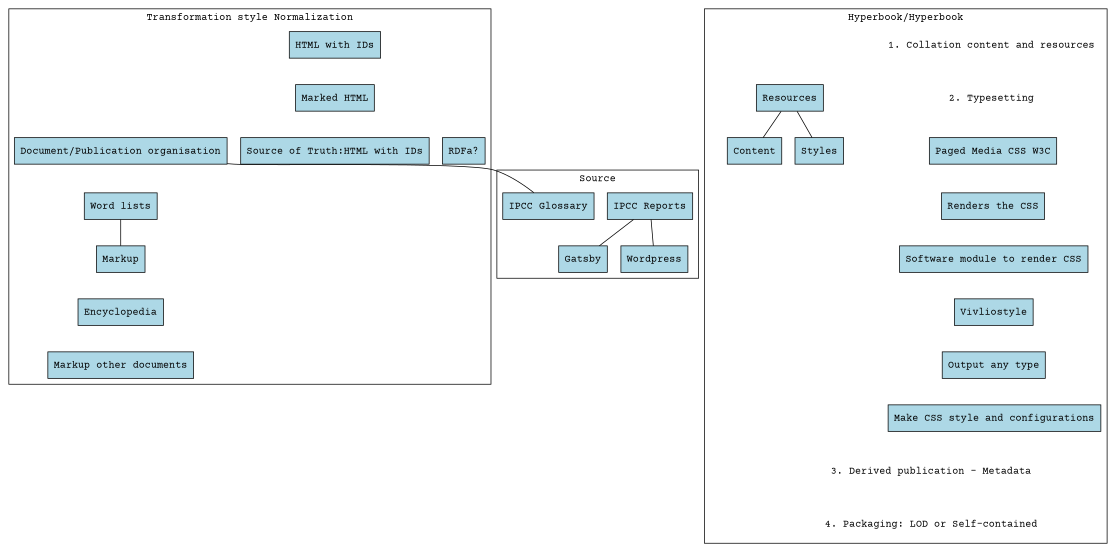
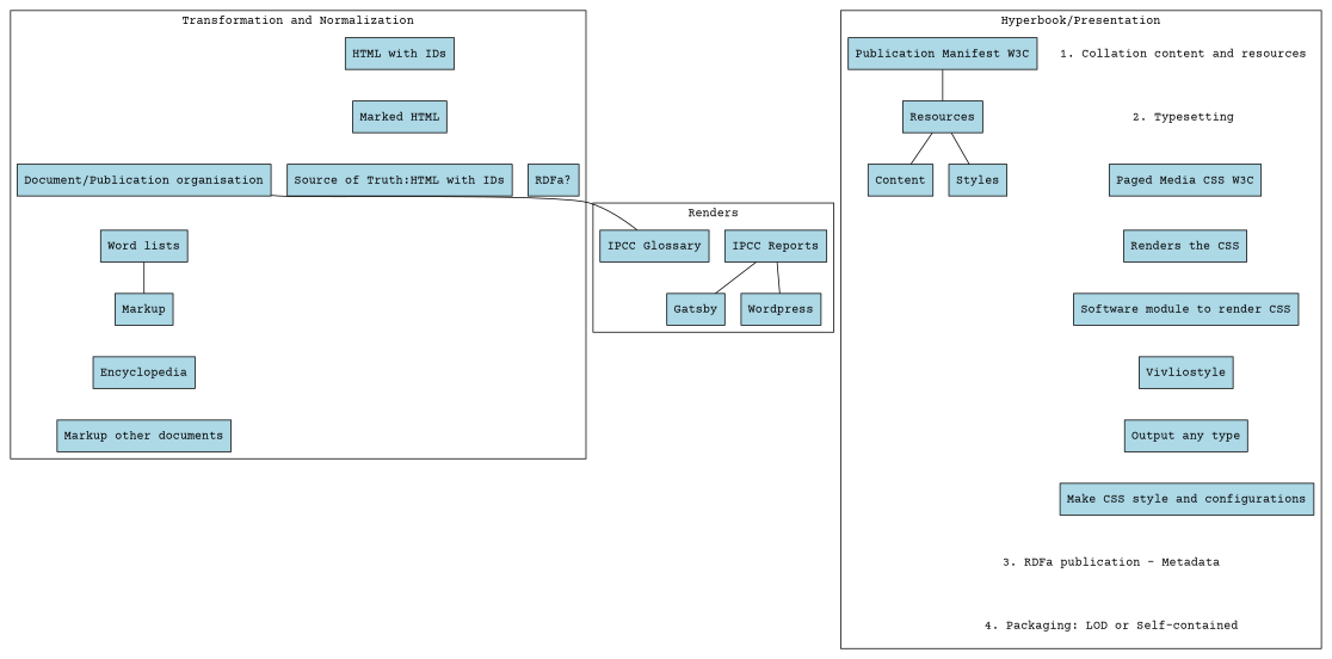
  digraph {
    fontname="Courier Prime"
    node [fillcolor="#ADD8E6" fontname="Courier Prime" shape=box style=filled]
    edge [fontname="Courier Prime" style=invis]
    "IPCC Reports"
    "IPCC Glossary"
    Gatsby
    Wordpress
    "HTML with IDs"
    "Marked HTML"
    "Document/Publication organisation"
    "Source of Truth:HTML with IDs"
    "RDFa?"
    "Word lists"
    n11 [label=Markup]
    Encyclopedia
    "Markup other documents"
    "1. Collation content and resources" [shape=none fillcolor="" style=""]
    "2. Typesetting" [shape=none fillcolor="" style=""]
-   "3. Derived publication - Metadata" [shape=none fillcolor="" style=""]
+   "3. Derived publication - Metadata" [shape=none label="3. RDFa publication - Metadata" fillcolor="" style=""]
    "4. Packaging: LOD or Self-contained" [shape=none fillcolor="" style=""]
+   "Publication Manifest W3C"
    Resources
    Content
    Styles
    "Paged Media CSS W3C"
    "Renders the CSS"
    "Software module to render CSS"
    Vivliostyle
    "Output any type"
    "Make CSS style and configurations"
    subgraph cluster_1 {
-     label=Source
+     label=Renders
      "IPCC Reports"
      "IPCC Glossary"
      Gatsby
      Wordpress
    }
    subgraph cluster_2 {
-     label="Transformation style Normalization"
+     label="Transformation and Normalization"
      "HTML with IDs"
      "Marked HTML"
      "Document/Publication organisation"
      "Source of Truth:HTML with IDs"
      "RDFa?"
      "Word lists"
      n11
      Encyclopedia
      "Markup other documents"
    }
    subgraph cluster_3 {
-     label="Hyperbook/Hyperbook"
+     label="Hyperbook/Presentation"
+     "Publication Manifest W3C"
      Resources
      Content
      Styles
      "Paged Media CSS W3C"
      "Renders the CSS"
      "Software module to render CSS"
      Vivliostyle
      "Output any type"
      "Make CSS style and configurations"
      subgraph sub_4 {
        label="Hyperbook/Presentation"
        rank=same
        "1. Collation content and resources"
      }
      subgraph sub_5 {
        label="Hyperbook/Presentation"
        rank=same
        "2. Typesetting"
      }
      subgraph sub_6 {
        label="Hyperbook/Presentation"
        rank=same
        "3. Derived publication - Metadata"
      }
      subgraph sub_7 {
        label="Hyperbook/Presentation"
        rank=same
        "4. Packaging: LOD or Self-contained"
      }
    }
    "IPCC Reports" -> Gatsby [arrowhead=fused style=""]
    "IPCC Reports" -> Wordpress [arrowhead=fused style=""]
    "HTML with IDs" -> "Marked HTML"
    "Marked HTML" -> "Document/Publication organisation"
    "Marked HTML" -> "Source of Truth:HTML with IDs"
    "Marked HTML" -> "RDFa?"
    "Document/Publication organisation" -> "IPCC Glossary" [arrowhead=fused style=""]
    "Document/Publication organisation" -> "Word lists"
    "Word lists" -> n11 [arrowhead=fused style=""]
    n11 -> Encyclopedia
    Encyclopedia -> "Markup other documents"
    "1. Collation content and resources" -> "2. Typesetting"
    "2. Typesetting" -> "3. Derived publication - Metadata"
    "2. Typesetting" -> "Paged Media CSS W3C"
    "3. Derived publication - Metadata" -> "4. Packaging: LOD or Self-contained"
+   "Publication Manifest W3C" -> Resources [arrowhead=fused style=""]
    Resources -> Content [arrowhead=fused style=""]
    Resources -> Styles [arrowhead=fused style=""]
    "Paged Media CSS W3C" -> "Renders the CSS"
    "Renders the CSS" -> "Software module to render CSS"
    "Software module to render CSS" -> Vivliostyle
    Vivliostyle -> "Output any type"
    "Output any type" -> "Make CSS style and configurations"
    "Make CSS style and configurations" -> "3. Derived publication - Metadata"
  }
